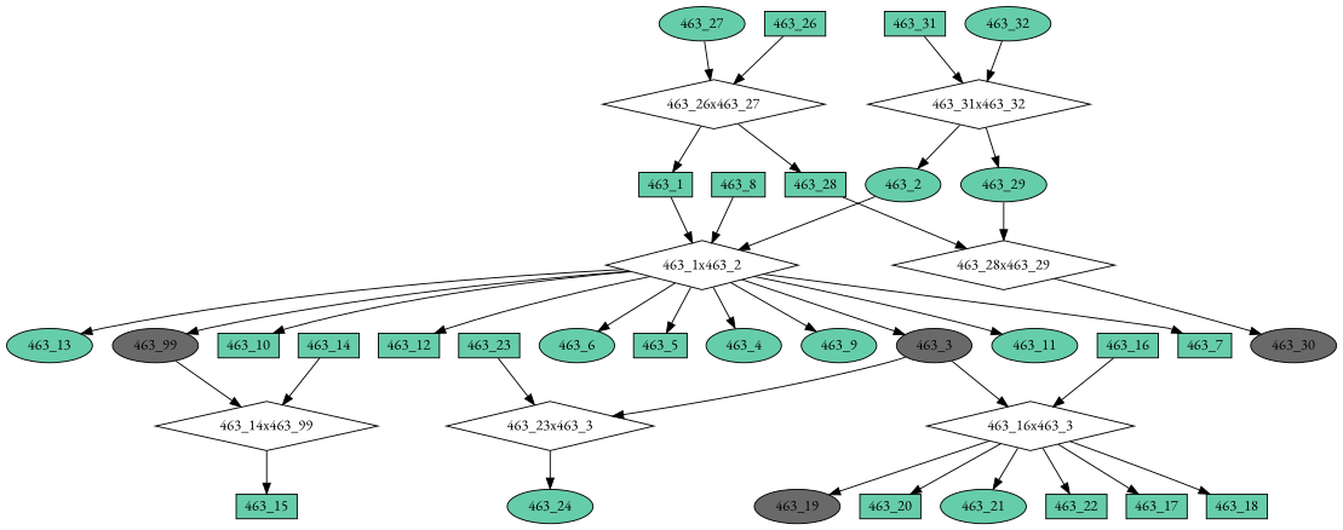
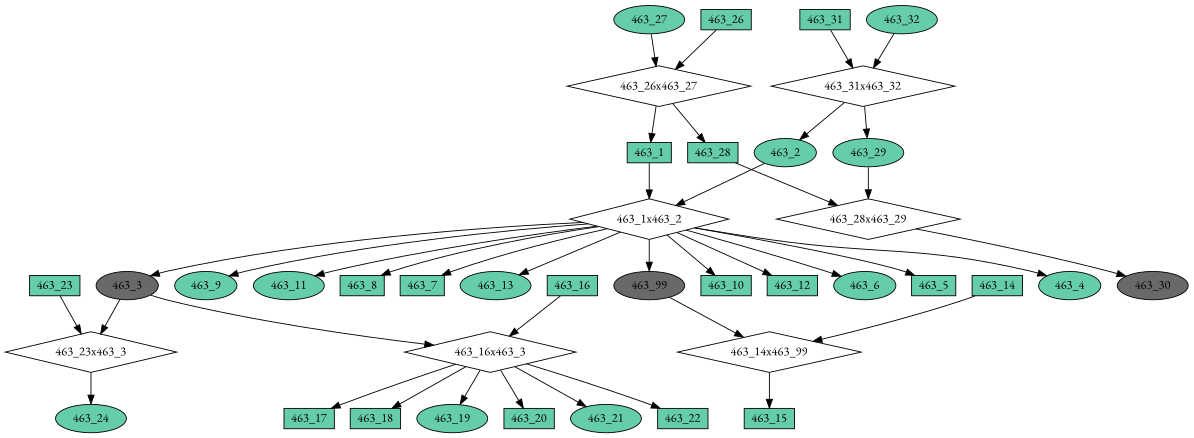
  digraph {
    fontname="EB Garamond"
    node [fillcolor=aquamarine3 fontcolor=black fontname="EB Garamond" regular=0 shape=box style=filled]
    edge [fontname="EB Garamond"]
    "463_1" [height=0.3 width=0.5]
    "463_1x463_2" [height=.1 shape=diamond width=.1 fillcolor="" fontcolor="" regular="" style=""]
    "463_99" [fillcolor=dimgrey height=0.3 shape=ellipse width=0.5]
    "463_11" [height=0.3 shape=ellipse width=0.5]
    "463_3" [fillcolor=dimgrey height=0.3 shape=ellipse width=0.5]
    "463_8" [height=0.3 width=0.5]
    "463_7" [height=0.3 width=0.5]
    "463_13" [height=0.3 shape=ellipse width=0.5]
    "463_10" [height=0.3 width=0.5]
    "463_12" [height=0.3 width=0.5]
    "463_6" [height=0.3 shape=ellipse width=0.5]
    "463_5" [height=0.3 width=0.5]
    "463_4" [height=0.3 shape=ellipse width=0.5]
    "463_9" [height=0.3 shape=ellipse width=0.5]
    "463_26x463_27" [height=.1 shape=diamond width=.1 fillcolor="" fontcolor="" regular="" style=""]
    "463_28" [height=0.3 width=0.5]
    "463_28x463_29" [height=.1 shape=diamond width=.1 fillcolor="" fontcolor="" regular="" style=""]
    "463_14x463_99" [height=.1 shape=diamond width=.1 fillcolor="" fontcolor="" regular="" style=""]
    "463_23x463_3" [height=.1 shape=diamond width=.1 fillcolor="" fontcolor="" regular="" style=""]
    "463_16x463_3" [height=.1 shape=diamond width=.1 fillcolor="" fontcolor="" regular="" style=""]
    "463_30" [fillcolor=dimgrey height=0.3 shape=ellipse width=0.5]
    "463_2" [height=0.3 shape=ellipse width=0.5]
    "463_31x463_32" [height=.1 shape=diamond width=.1 fillcolor="" fontcolor="" regular="" style=""]
    "463_29" [height=0.3 shape=ellipse width=0.5]
    "463_15" [height=0.3 width=0.5]
    "463_24" [height=0.3 shape=ellipse width=0.5]
    "463_14" [height=0.3 width=0.5]
    "463_27" [height=0.3 shape=ellipse width=0.5]
    "463_16" [height=0.3 width=0.5]
    "463_17" [height=0.3 width=0.5]
    "463_18" [height=0.3 width=0.5]
-   "463_19" [fillcolor=dimgrey height=0.3 shape=ellipse width=0.5]
+   "463_19" [height=0.3 shape=ellipse width=0.5]
    "463_20" [height=0.3 width=0.5]
    "463_21" [height=0.3 shape=ellipse width=0.5]
    "463_22" [height=0.3 width=0.5]
    "463_26" [height=0.3 width=0.5]
    "463_23" [height=0.3 width=0.5]
    "463_31" [height=0.3 width=0.5]
    "463_32" [height=0.3 shape=ellipse width=0.5]
    "463_1" -> "463_1x463_2"
    "463_1x463_2" -> "463_99"
    "463_1x463_2" -> "463_11"
    "463_1x463_2" -> "463_3"
-   "463_8" -> "463_1x463_2"
+   "463_1x463_2" -> "463_8"
    "463_1x463_2" -> "463_7"
    "463_1x463_2" -> "463_13"
    "463_1x463_2" -> "463_10"
    "463_1x463_2" -> "463_12"
    "463_1x463_2" -> "463_6"
    "463_1x463_2" -> "463_5"
    "463_1x463_2" -> "463_4"
    "463_1x463_2" -> "463_9"
    "463_99" -> "463_14x463_99"
    "463_3" -> "463_23x463_3"
    "463_3" -> "463_16x463_3"
    "463_26x463_27" -> "463_1"
    "463_26x463_27" -> "463_28"
    "463_28" -> "463_28x463_29"
    "463_28x463_29" -> "463_30"
    "463_14x463_99" -> "463_15"
    "463_23x463_3" -> "463_24"
    "463_16x463_3" -> "463_17"
    "463_16x463_3" -> "463_18"
    "463_16x463_3" -> "463_19"
    "463_16x463_3" -> "463_20"
    "463_16x463_3" -> "463_21"
    "463_16x463_3" -> "463_22"
    "463_2" -> "463_1x463_2"
    "463_31x463_32" -> "463_2"
    "463_31x463_32" -> "463_29"
    "463_29" -> "463_28x463_29"
    "463_14" -> "463_14x463_99"
    "463_27" -> "463_26x463_27"
    "463_16" -> "463_16x463_3"
    "463_26" -> "463_26x463_27"
    "463_23" -> "463_23x463_3"
    "463_31" -> "463_31x463_32"
    "463_32" -> "463_31x463_32"
  }
